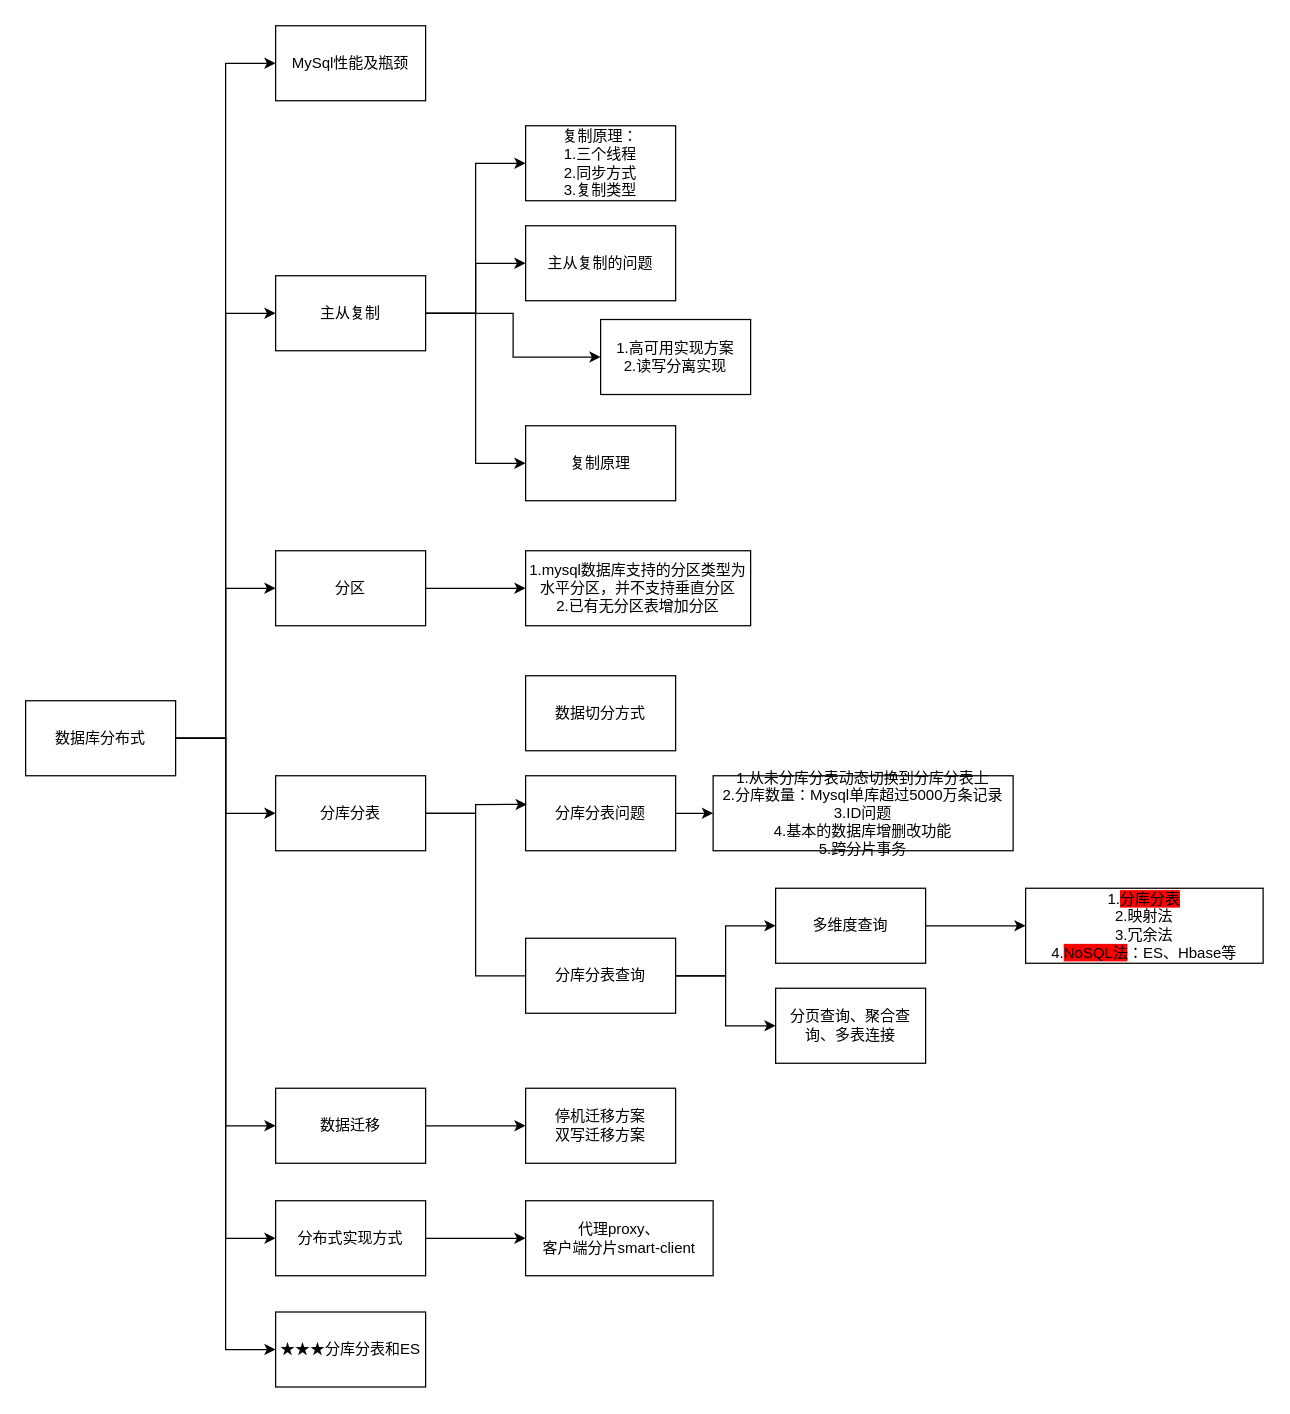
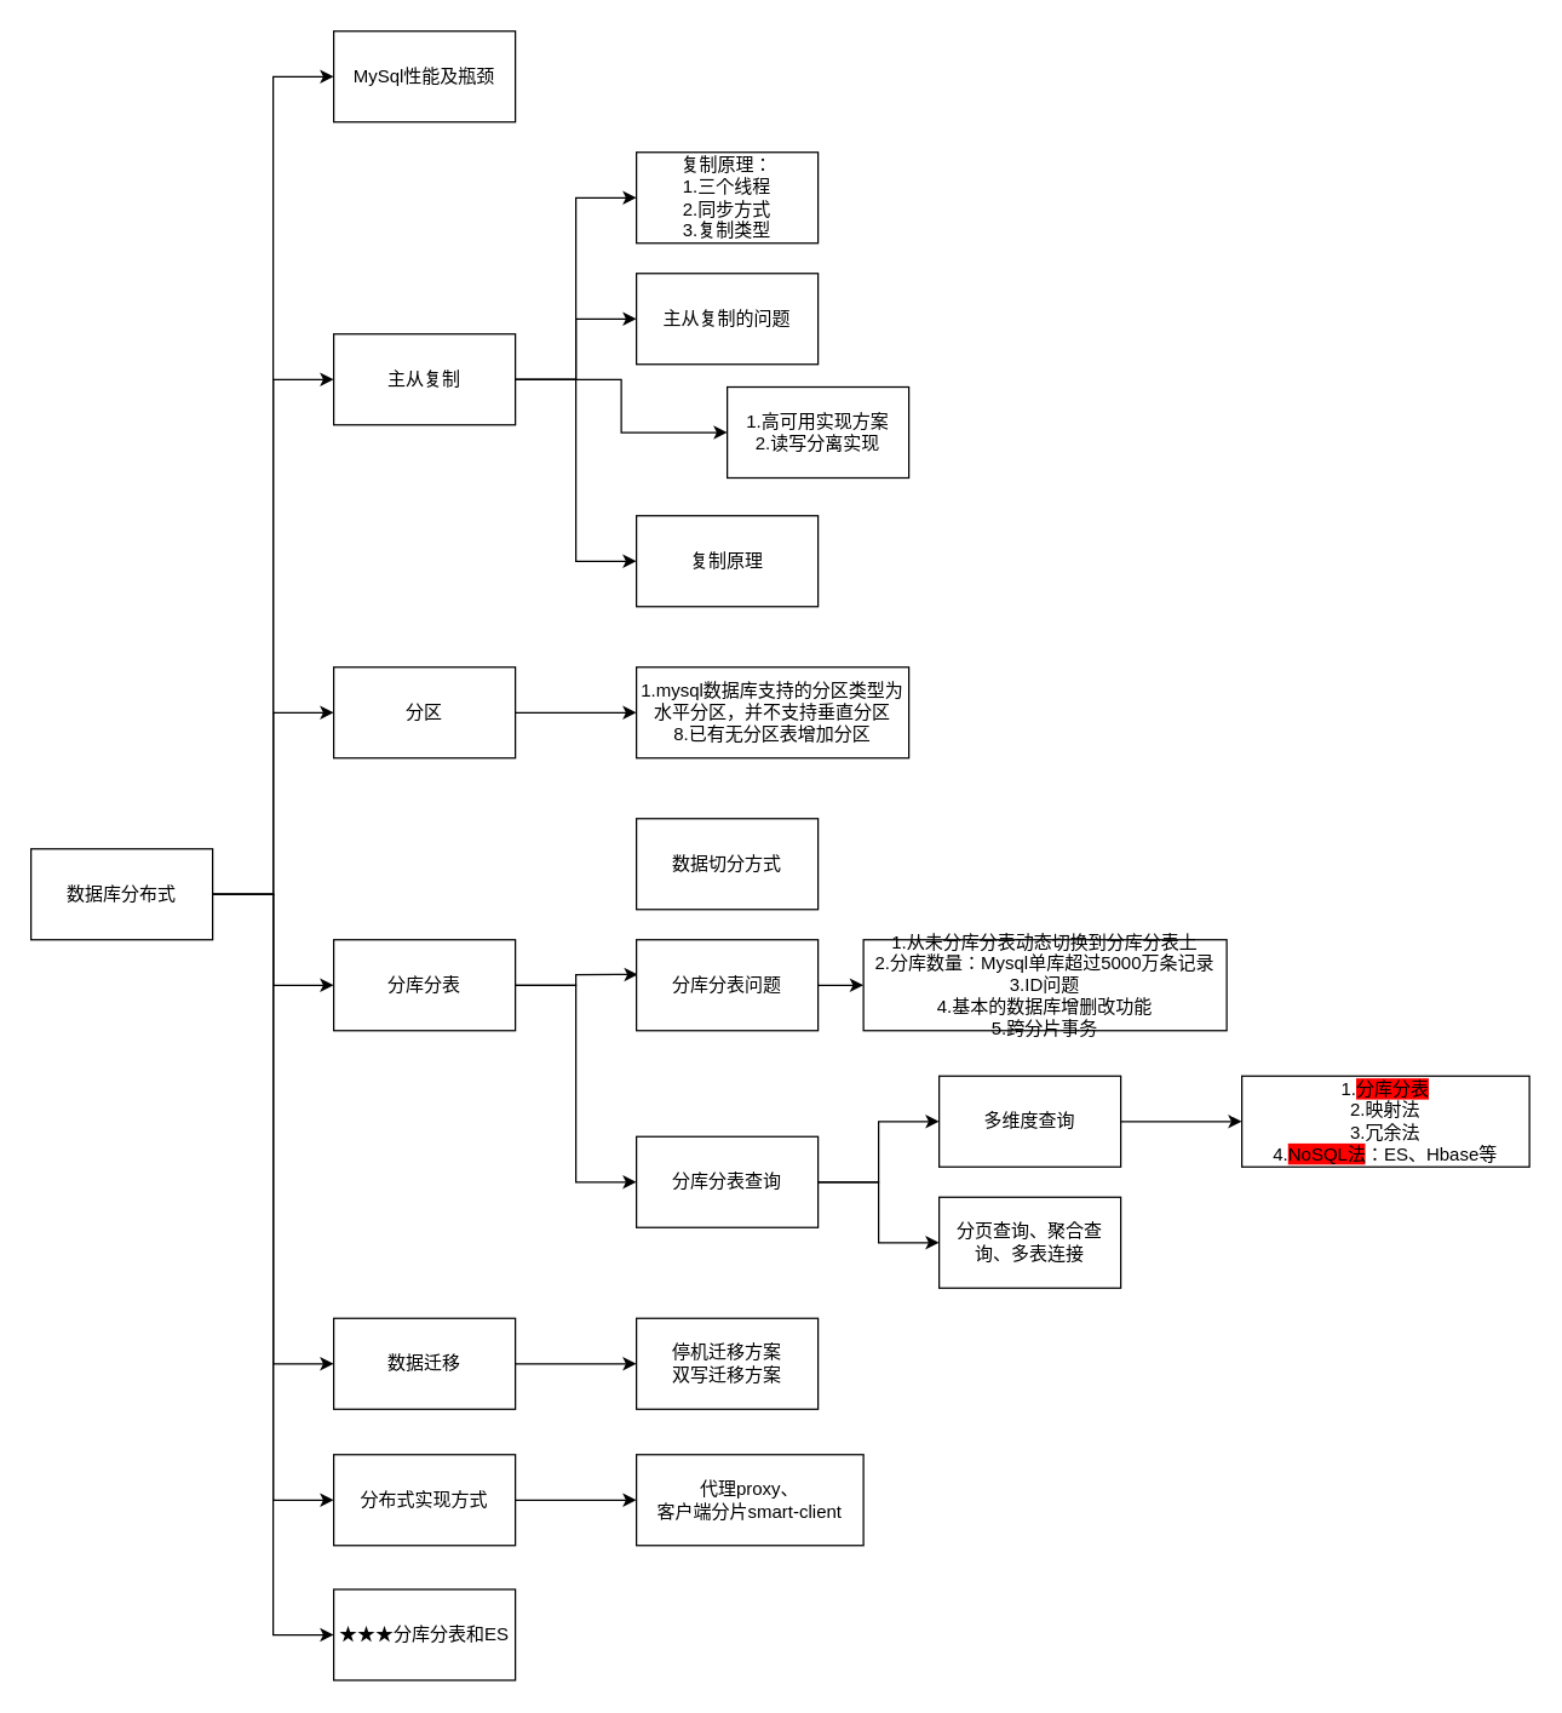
  <mxCell id="0" />
  <mxCell id="1" parent="0" />
  <mxCell id="2" value="" style="edgeStyle=orthogonalEdgeStyle;rounded=0;orthogonalLoop=1;jettySize=auto;html=1;entryX=0;entryY=0.5;entryDx=0;entryDy=0;" edge="1" parent="1" source="9" target="14"><mxGeometry relative="1" as="geometry" /></mxCell>
  <mxCell id="3" style="edgeStyle=orthogonalEdgeStyle;rounded=0;orthogonalLoop=1;jettySize=auto;html=1;entryX=0;entryY=0.5;entryDx=0;entryDy=0;" edge="1" parent="1" source="9" target="22"><mxGeometry relative="1" as="geometry" /></mxCell>
  <mxCell id="4" style="edgeStyle=orthogonalEdgeStyle;rounded=0;orthogonalLoop=1;jettySize=auto;html=1;entryX=0;entryY=0.5;entryDx=0;entryDy=0;" edge="1" parent="1" source="9" target="21"><mxGeometry relative="1" as="geometry" /></mxCell>
  <mxCell id="5" style="edgeStyle=orthogonalEdgeStyle;rounded=0;orthogonalLoop=1;jettySize=auto;html=1;entryX=0;entryY=0.5;entryDx=0;entryDy=0;" edge="1" parent="1" source="9" target="19"><mxGeometry relative="1" as="geometry" /></mxCell>
  <mxCell id="6" style="edgeStyle=orthogonalEdgeStyle;rounded=0;orthogonalLoop=1;jettySize=auto;html=1;entryX=0;entryY=0.5;entryDx=0;entryDy=0;" edge="1" parent="1" source="9" target="16"><mxGeometry relative="1" as="geometry" /></mxCell>
  <mxCell id="7" style="edgeStyle=orthogonalEdgeStyle;rounded=0;orthogonalLoop=1;jettySize=auto;html=1;entryX=0;entryY=0.5;entryDx=0;entryDy=0;" edge="1" parent="1" source="9" target="24"><mxGeometry relative="1" as="geometry" /></mxCell>
  <mxCell id="8" style="edgeStyle=orthogonalEdgeStyle;rounded=0;orthogonalLoop=1;jettySize=auto;html=1;entryX=0;entryY=0.5;entryDx=0;entryDy=0;" edge="1" parent="1" source="9" target="43"><mxGeometry relative="1" as="geometry" /></mxCell>
  <mxCell id="9" value="数据库分布式" style="rounded=0;whiteSpace=wrap;html=1;" vertex="1" parent="1"><mxGeometry x="20" y="560" width="120" height="60" as="geometry" /></mxCell>
  <mxCell id="10" value="" style="edgeStyle=orthogonalEdgeStyle;rounded=0;orthogonalLoop=1;jettySize=auto;html=1;entryX=0;entryY=0.5;entryDx=0;entryDy=0;" edge="1" parent="1" source="14" target="25"><mxGeometry relative="1" as="geometry" /></mxCell>
  <mxCell id="11" style="edgeStyle=orthogonalEdgeStyle;rounded=0;orthogonalLoop=1;jettySize=auto;html=1;entryX=0;entryY=0.5;entryDx=0;entryDy=0;" edge="1" parent="1" source="14" target="28"><mxGeometry relative="1" as="geometry" /></mxCell>
  <mxCell id="12" style="edgeStyle=orthogonalEdgeStyle;rounded=0;orthogonalLoop=1;jettySize=auto;html=1;" edge="1" parent="1" source="14" target="27"><mxGeometry relative="1" as="geometry" /></mxCell>
  <mxCell id="13" style="edgeStyle=orthogonalEdgeStyle;rounded=0;orthogonalLoop=1;jettySize=auto;html=1;entryX=0;entryY=0.5;entryDx=0;entryDy=0;" edge="1" parent="1" source="14" target="26"><mxGeometry relative="1" as="geometry" /></mxCell>
  <mxCell id="14" value="主从复制" style="rounded=0;whiteSpace=wrap;html=1;" vertex="1" parent="1"><mxGeometry x="220" y="220" width="120" height="60" as="geometry" /></mxCell>
  <mxCell id="15" value="" style="edgeStyle=orthogonalEdgeStyle;rounded=0;orthogonalLoop=1;jettySize=auto;html=1;" edge="1" parent="1" source="16" target="41"><mxGeometry relative="1" as="geometry" /></mxCell>
  <mxCell id="16" value="数据迁移" style="rounded=0;whiteSpace=wrap;html=1;" vertex="1" parent="1"><mxGeometry x="220" y="870" width="120" height="60" as="geometry" /></mxCell>
  <mxCell id="17" style="edgeStyle=orthogonalEdgeStyle;rounded=0;orthogonalLoop=1;jettySize=auto;html=1;entryX=0.008;entryY=0.383;entryDx=0;entryDy=0;entryPerimeter=0;" edge="1" parent="1" source="19" target="36"><mxGeometry relative="1" as="geometry" /></mxCell>
- <mxCell id="18" style="edgeStyle=orthogonalEdgeStyle;rounded=0;orthogonalLoop=1;jettySize=auto;html=1;entryX=0;entryY=0.5;entryDx=0;entryDy=0;endArrow=none;" edge="1" parent="1" source="19" target="34"><mxGeometry relative="1" as="geometry" /></mxCell>
+ <mxCell id="18" style="edgeStyle=orthogonalEdgeStyle;rounded=0;orthogonalLoop=1;jettySize=auto;html=1;entryX=0;entryY=0.5;entryDx=0;entryDy=0;" edge="1" parent="1" source="19" target="34"><mxGeometry relative="1" as="geometry" /></mxCell>
  <mxCell id="19" value="分库分表" style="rounded=0;whiteSpace=wrap;html=1;" vertex="1" parent="1"><mxGeometry x="220" y="620" width="120" height="60" as="geometry" /></mxCell>
  <mxCell id="20" value="" style="edgeStyle=orthogonalEdgeStyle;rounded=0;orthogonalLoop=1;jettySize=auto;html=1;" edge="1" parent="1" source="21" target="29"><mxGeometry relative="1" as="geometry" /></mxCell>
  <mxCell id="21" value="分区" style="rounded=0;whiteSpace=wrap;html=1;" vertex="1" parent="1"><mxGeometry x="220" y="440" width="120" height="60" as="geometry" /></mxCell>
  <mxCell id="22" value="MySql性能及瓶颈" style="rounded=0;whiteSpace=wrap;html=1;" vertex="1" parent="1"><mxGeometry x="220" y="20" width="120" height="60" as="geometry" /></mxCell>
  <mxCell id="23" value="" style="edgeStyle=orthogonalEdgeStyle;rounded=0;orthogonalLoop=1;jettySize=auto;html=1;" edge="1" parent="1" source="24" target="42"><mxGeometry relative="1" as="geometry" /></mxCell>
  <mxCell id="24" value="分布式实现方式" style="rounded=0;whiteSpace=wrap;html=1;" vertex="1" parent="1"><mxGeometry x="220" y="960" width="120" height="60" as="geometry" /></mxCell>
  <mxCell id="25" value="&lt;div&gt;复制原理：&lt;br&gt;1.三个线程&lt;/div&gt;&lt;div&gt;2.同步方式&lt;/div&gt;&lt;div&gt;3.复制类型&lt;/div&gt;" style="rounded=0;whiteSpace=wrap;html=1;" vertex="1" parent="1"><mxGeometry x="420" y="100" width="120" height="60" as="geometry" /></mxCell>
  <mxCell id="26" value="复制原理" style="rounded=0;whiteSpace=wrap;html=1;" vertex="1" parent="1"><mxGeometry x="420" y="340" width="120" height="60" as="geometry" /></mxCell>
  <mxCell id="27" value="&lt;div&gt;1.高可用实现方案&lt;/div&gt;&lt;div&gt;2.读写分离实现&lt;/div&gt;" style="rounded=0;whiteSpace=wrap;html=1;" vertex="1" parent="1"><mxGeometry x="480" y="255" width="120" height="60" as="geometry" /></mxCell>
  <mxCell id="28" value="主从复制的问题" style="rounded=0;whiteSpace=wrap;html=1;" vertex="1" parent="1"><mxGeometry x="420" y="180" width="120" height="60" as="geometry" /></mxCell>
- <mxCell id="29" value="&lt;div&gt;1.mysql数据库支持的分区类型为水平分区，并不支持垂直分区&lt;/div&gt;&lt;div&gt;2.已有无分区表增加分区&lt;/div&gt;" style="rounded=0;whiteSpace=wrap;html=1;" vertex="1" parent="1"><mxGeometry x="420" y="440" width="180" height="60" as="geometry" /></mxCell>
+ <mxCell id="29" value="&lt;div&gt;1.mysql数据库支持的分区类型为水平分区，并不支持垂直分区&lt;/div&gt;&lt;div&gt;8.已有无分区表增加分区&lt;/div&gt;" style="rounded=0;whiteSpace=wrap;html=1;" vertex="1" parent="1"><mxGeometry x="420" y="440" width="180" height="60" as="geometry" /></mxCell>
  <mxCell id="30" value="数据切分方式" style="rounded=0;whiteSpace=wrap;html=1;" vertex="1" parent="1"><mxGeometry x="420" y="540" width="120" height="60" as="geometry" /></mxCell>
  <mxCell id="31" value="&lt;div&gt;1.从未分库分表动态切换到分库分表上&lt;/div&gt;&lt;div&gt;2.分库数量：Mysql单库超过5000万条记录&lt;/div&gt;&lt;div&gt;3.ID问题&lt;/div&gt;&lt;div&gt;4.基本的数据库增删改功能&lt;/div&gt;&lt;div&gt;5.跨分片事务&lt;/div&gt;" style="rounded=0;whiteSpace=wrap;html=1;" vertex="1" parent="1"><mxGeometry x="570" y="620" width="240" height="60" as="geometry" /></mxCell>
  <mxCell id="32" value="" style="edgeStyle=orthogonalEdgeStyle;rounded=0;orthogonalLoop=1;jettySize=auto;html=1;entryX=0;entryY=0.5;entryDx=0;entryDy=0;" edge="1" parent="1" source="34" target="38"><mxGeometry relative="1" as="geometry" /></mxCell>
  <mxCell id="33" style="edgeStyle=orthogonalEdgeStyle;rounded=0;orthogonalLoop=1;jettySize=auto;html=1;entryX=0;entryY=0.5;entryDx=0;entryDy=0;" edge="1" parent="1" source="34" target="39"><mxGeometry relative="1" as="geometry" /></mxCell>
  <mxCell id="34" value="分库分表查询" style="rounded=0;whiteSpace=wrap;html=1;" vertex="1" parent="1"><mxGeometry x="420" y="750" width="120" height="60" as="geometry" /></mxCell>
  <mxCell id="35" value="" style="edgeStyle=orthogonalEdgeStyle;rounded=0;orthogonalLoop=1;jettySize=auto;html=1;" edge="1" parent="1" source="36" target="31"><mxGeometry relative="1" as="geometry" /></mxCell>
  <mxCell id="36" value="分库分表问题" style="rounded=0;whiteSpace=wrap;html=1;" vertex="1" parent="1"><mxGeometry x="420" y="620" width="120" height="60" as="geometry" /></mxCell>
  <mxCell id="37" value="" style="edgeStyle=orthogonalEdgeStyle;rounded=0;orthogonalLoop=1;jettySize=auto;html=1;" edge="1" parent="1" source="38" target="40"><mxGeometry relative="1" as="geometry" /></mxCell>
  <mxCell id="38" value="多维度查询" style="rounded=0;whiteSpace=wrap;html=1;" vertex="1" parent="1"><mxGeometry x="620" y="710" width="120" height="60" as="geometry" /></mxCell>
  <mxCell id="39" value="分页查询、聚合查询、多表连接" style="rounded=0;whiteSpace=wrap;html=1;" vertex="1" parent="1"><mxGeometry x="620" y="790" width="120" height="60" as="geometry" /></mxCell>
  <mxCell id="40" value="&lt;div&gt;1.&lt;span style=&quot;background-color: rgb(255, 0, 0);&quot;&gt;分库分表&lt;/span&gt;&lt;/div&gt;&lt;div&gt;2.映射法&lt;/div&gt;&lt;div&gt;3.冗余法&lt;/div&gt;&lt;div&gt;4.&lt;span style=&quot;background-color: rgb(255, 0, 0);&quot;&gt;NoSQL法&lt;/span&gt;：ES、Hbase等&lt;/div&gt;" style="rounded=0;whiteSpace=wrap;html=1;" vertex="1" parent="1"><mxGeometry x="820" y="710" width="190" height="60" as="geometry" /></mxCell>
  <mxCell id="41" value="&lt;div&gt;停机迁移方案&lt;/div&gt;&lt;div&gt;双写迁移方案&lt;/div&gt;" style="rounded=0;whiteSpace=wrap;html=1;" vertex="1" parent="1"><mxGeometry x="420" y="870" width="120" height="60" as="geometry" /></mxCell>
  <mxCell id="42" value="&lt;div&gt;&lt;span style=&quot;background-color: initial;&quot;&gt;代理proxy、&lt;/span&gt;&lt;br&gt;&lt;/div&gt;&lt;div&gt;客户端分片smart-client&lt;/div&gt;" style="rounded=0;whiteSpace=wrap;html=1;" vertex="1" parent="1"><mxGeometry x="420" y="960" width="150" height="60" as="geometry" /></mxCell>
  <mxCell id="43" value="★★★分库分表和ES" style="rounded=0;whiteSpace=wrap;html=1;" vertex="1" parent="1"><mxGeometry x="220" y="1049" width="120" height="60" as="geometry" /></mxCell>
